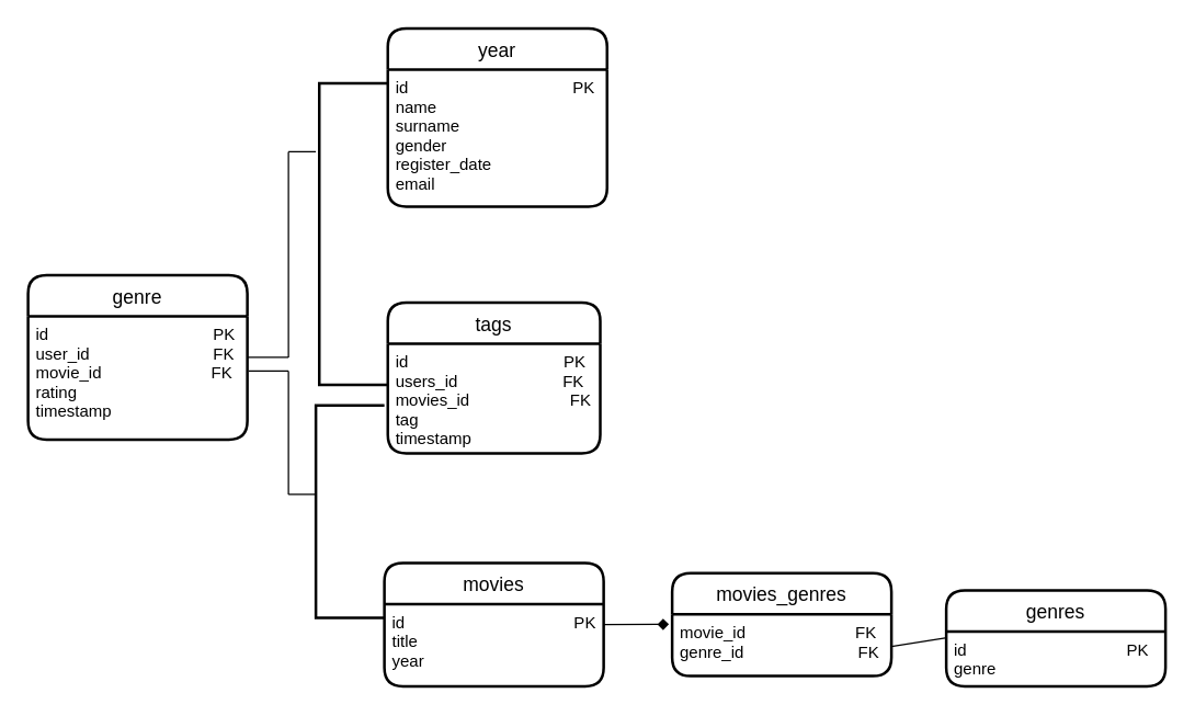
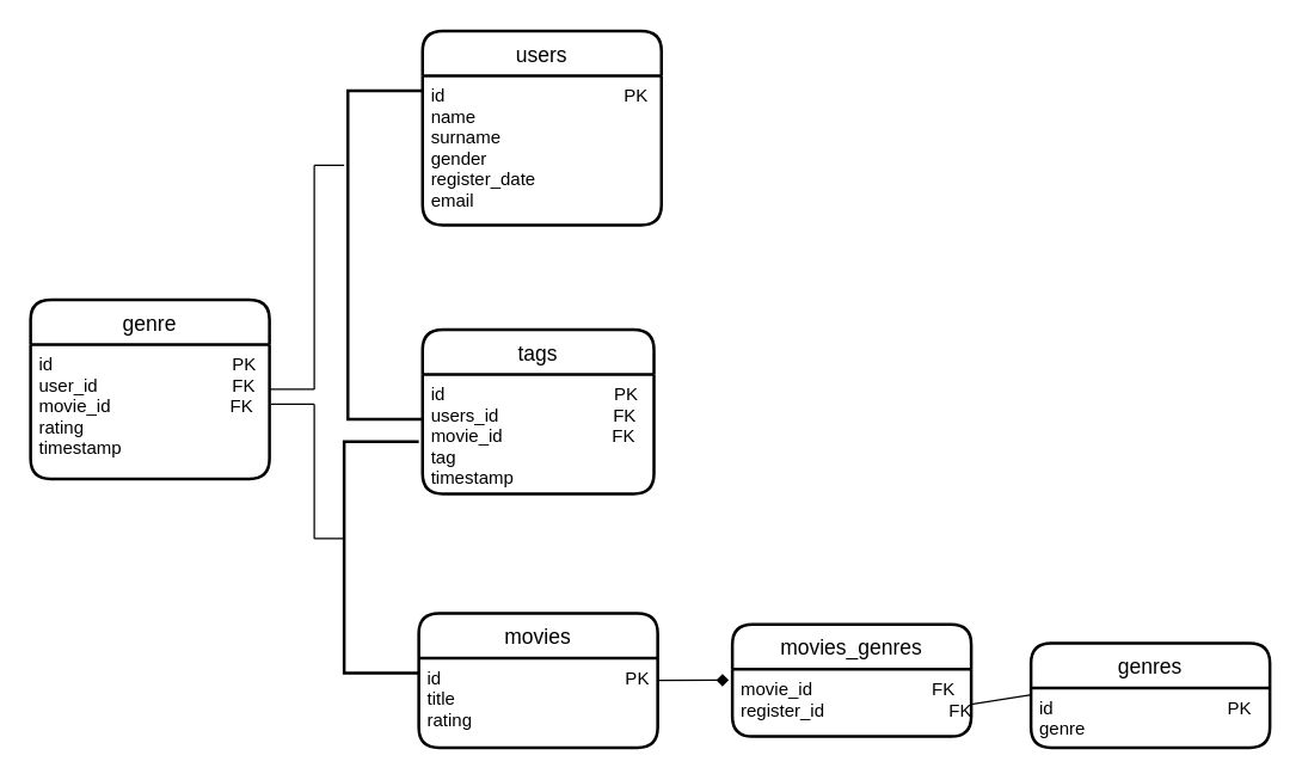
  <mxCell id="0" />
  <mxCell id="1" parent="0" />
  <mxCell id="2" value="" style="endArrow=none;html=1;rounded=0;" edge="1" parent="1"><mxGeometry width="50" height="50" relative="1" as="geometry"><mxPoint x="181" y="270" as="sourcePoint" /><mxPoint x="210" y="270" as="targetPoint" /><Array as="points" /></mxGeometry></mxCell>
  <mxCell id="3" value="movies" style="swimlane;childLayout=stackLayout;horizontal=1;startSize=30;horizontalStack=0;rounded=1;fontSize=14;fontStyle=0;strokeWidth=2;resizeParent=0;resizeLast=1;shadow=0;dashed=0;align=center;" vertex="1" parent="1"><mxGeometry x="280" y="410" width="160" height="90" as="geometry" /></mxCell>
- <mxCell id="4" value="id                                     PK  &#10;title&#10;year" style="align=left;strokeColor=none;fillColor=none;spacingLeft=4;fontSize=12;verticalAlign=top;resizable=0;rotatable=0;part=1;" vertex="1" parent="3"><mxGeometry y="30" width="160" height="60" as="geometry" /></mxCell>
- <mxCell id="5" value="year" style="swimlane;childLayout=stackLayout;horizontal=1;startSize=30;horizontalStack=0;rounded=1;fontSize=14;fontStyle=0;strokeWidth=2;resizeParent=0;resizeLast=1;shadow=0;dashed=0;align=center;" vertex="1" parent="1"><mxGeometry x="282.5" y="20" width="160" height="130" as="geometry" /></mxCell>
+ <mxCell id="4" value="id                                     PK  &#10;title&#10;rating" style="align=left;strokeColor=none;fillColor=none;spacingLeft=4;fontSize=12;verticalAlign=top;resizable=0;rotatable=0;part=1;" vertex="1" parent="3"><mxGeometry y="30" width="160" height="60" as="geometry" /></mxCell>
+ <mxCell id="5" value="users" style="swimlane;childLayout=stackLayout;horizontal=1;startSize=30;horizontalStack=0;rounded=1;fontSize=14;fontStyle=0;strokeWidth=2;resizeParent=0;resizeLast=1;shadow=0;dashed=0;align=center;" vertex="1" parent="1"><mxGeometry x="282.5" y="20" width="160" height="130" as="geometry" /></mxCell>
  <mxCell id="6" value="id                                    PK&#10;name&#10;surname&#10;gender&#10;register_date&#10;email" style="align=left;strokeColor=none;fillColor=none;spacingLeft=4;fontSize=12;verticalAlign=top;resizable=0;rotatable=0;part=1;" vertex="1" parent="5"><mxGeometry y="30" width="160" height="100" as="geometry" /></mxCell>
  <mxCell id="7" value="genre" style="swimlane;childLayout=stackLayout;horizontal=1;startSize=30;horizontalStack=0;rounded=1;fontSize=14;fontStyle=0;strokeWidth=2;resizeParent=0;resizeLast=1;shadow=0;dashed=0;align=center;" vertex="1" parent="1"><mxGeometry x="20" y="200" width="160" height="120" as="geometry" /></mxCell>
  <mxCell id="8" value="id                                    PK&#10;user_id                           FK&#10;movie_id                        FK  &#10;rating&#10;timestamp" style="align=left;strokeColor=none;fillColor=none;spacingLeft=4;fontSize=12;verticalAlign=top;resizable=0;rotatable=0;part=1;" vertex="1" parent="7"><mxGeometry y="30" width="160" height="90" as="geometry" /></mxCell>
  <mxCell id="9" value="movies_genres" style="swimlane;childLayout=stackLayout;horizontal=1;startSize=30;horizontalStack=0;rounded=1;fontSize=14;fontStyle=0;strokeWidth=2;resizeParent=0;resizeLast=1;shadow=0;dashed=0;align=center;" vertex="1" parent="1"><mxGeometry x="490" y="417.5" width="160" height="75" as="geometry" /></mxCell>
- <mxCell id="10" value="movie_id                        FK&#10;genre_id                         FK" style="align=left;strokeColor=none;fillColor=none;spacingLeft=4;fontSize=12;verticalAlign=top;resizable=0;rotatable=0;part=1;" vertex="1" parent="9"><mxGeometry y="30" width="160" height="45" as="geometry" /></mxCell>
+ <mxCell id="10" value="movie_id                        FK&#10;register_id                         FK" style="align=left;strokeColor=none;fillColor=none;spacingLeft=4;fontSize=12;verticalAlign=top;resizable=0;rotatable=0;part=1;" vertex="1" parent="9"><mxGeometry y="30" width="160" height="45" as="geometry" /></mxCell>
  <mxCell id="11" value="genres" style="swimlane;childLayout=stackLayout;horizontal=1;startSize=30;horizontalStack=0;rounded=1;fontSize=14;fontStyle=0;strokeWidth=2;resizeParent=0;resizeLast=1;shadow=0;dashed=0;align=center;" vertex="1" parent="1"><mxGeometry x="690" y="430" width="160" height="70" as="geometry" /></mxCell>
  <mxCell id="12" value="" style="endArrow=none;html=1;rounded=0;entryX=-0.005;entryY=0.118;entryDx=0;entryDy=0;entryPerimeter=0;" edge="1" parent="11" target="13"><mxGeometry relative="1" as="geometry"><mxPoint x="-40" y="41" as="sourcePoint" /><mxPoint x="120" y="39.5" as="targetPoint" /></mxGeometry></mxCell>
  <mxCell id="13" value="id                                   PK    &#10;genre" style="align=left;strokeColor=none;fillColor=none;spacingLeft=4;fontSize=12;verticalAlign=top;resizable=0;rotatable=0;part=1;" vertex="1" parent="11"><mxGeometry y="30" width="160" height="40" as="geometry" /></mxCell>
  <mxCell id="14" value="tags" style="swimlane;childLayout=stackLayout;horizontal=1;startSize=30;horizontalStack=0;rounded=1;fontSize=14;fontStyle=0;strokeWidth=2;resizeParent=0;resizeLast=1;shadow=0;dashed=0;align=center;" vertex="1" parent="1"><mxGeometry x="282.5" y="220" width="155" height="110" as="geometry" /></mxCell>
- <mxCell id="15" value="id                                  PK&#10;users_id                       FK&#10;movies_id                      FK &#10;tag&#10;timestamp" style="align=left;strokeColor=none;fillColor=none;spacingLeft=4;fontSize=12;verticalAlign=top;resizable=0;rotatable=0;part=1;" vertex="1" parent="14"><mxGeometry y="30" width="155" height="80" as="geometry" /></mxCell>
+ <mxCell id="15" value="id                                  PK&#10;users_id                       FK&#10;movie_id                      FK &#10;tag&#10;timestamp" style="align=left;strokeColor=none;fillColor=none;spacingLeft=4;fontSize=12;verticalAlign=top;resizable=0;rotatable=0;part=1;" vertex="1" parent="14"><mxGeometry y="30" width="155" height="80" as="geometry" /></mxCell>
  <mxCell id="16" value="" style="endArrow=none;html=1;rounded=0;exitX=1;exitY=0.25;exitDx=0;exitDy=0;" edge="1" parent="1"><mxGeometry width="50" height="50" relative="1" as="geometry"><mxPoint x="180" y="260" as="sourcePoint" /><mxPoint x="210" y="260" as="targetPoint" /></mxGeometry></mxCell>
  <mxCell id="17" value="" style="strokeWidth=2;html=1;shape=mxgraph.flowchart.annotation_1;align=left;pointerEvents=1;" vertex="1" parent="1"><mxGeometry x="232.5" y="60" width="50" height="220" as="geometry" /></mxCell>
  <mxCell id="18" value="" style="endArrow=diamond;html=1;rounded=0;exitX=1;exitY=0.25;exitDx=0;exitDy=0;entryX=-0.015;entryY=0.162;entryDx=0;entryDy=0;entryPerimeter=0;" edge="1" parent="1" source="4" target="10"><mxGeometry relative="1" as="geometry"><mxPoint x="450" y="61" as="sourcePoint" /><mxPoint x="480" y="61" as="targetPoint" /></mxGeometry></mxCell>
  <mxCell id="19" value="" style="strokeWidth=2;html=1;shape=mxgraph.flowchart.annotation_1;align=left;pointerEvents=1;" vertex="1" parent="1"><mxGeometry x="230" y="295" width="50" height="155" as="geometry" /></mxCell>
  <mxCell id="20" value="" style="endArrow=none;html=1;" edge="1" parent="1"><mxGeometry width="50" height="50" relative="1" as="geometry"><mxPoint x="210" y="260" as="sourcePoint" /><mxPoint x="210" y="110" as="targetPoint" /></mxGeometry></mxCell>
  <mxCell id="21" value="" style="endArrow=none;html=1;" edge="1" parent="1"><mxGeometry width="50" height="50" relative="1" as="geometry"><mxPoint x="210" y="110" as="sourcePoint" /><mxPoint x="230" y="110" as="targetPoint" /></mxGeometry></mxCell>
  <mxCell id="22" value="" style="endArrow=none;html=1;" edge="1" parent="1"><mxGeometry width="50" height="50" relative="1" as="geometry"><mxPoint x="210" y="360" as="sourcePoint" /><mxPoint x="210" y="270" as="targetPoint" /></mxGeometry></mxCell>
  <mxCell id="23" value="" style="endArrow=none;html=1;" edge="1" parent="1"><mxGeometry width="50" height="50" relative="1" as="geometry"><mxPoint x="210" y="360" as="sourcePoint" /><mxPoint x="230" y="360" as="targetPoint" /></mxGeometry></mxCell>
